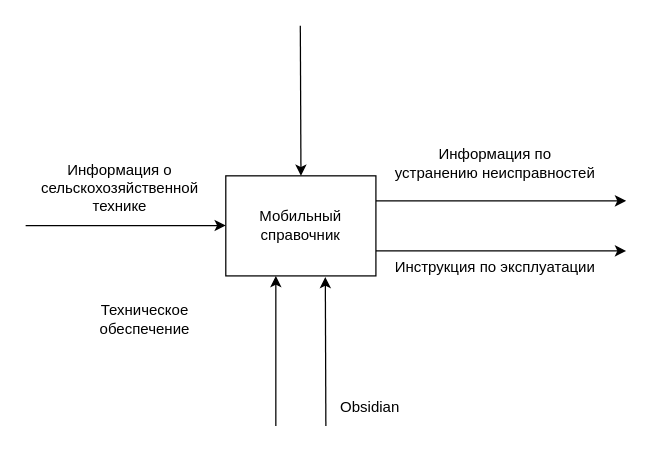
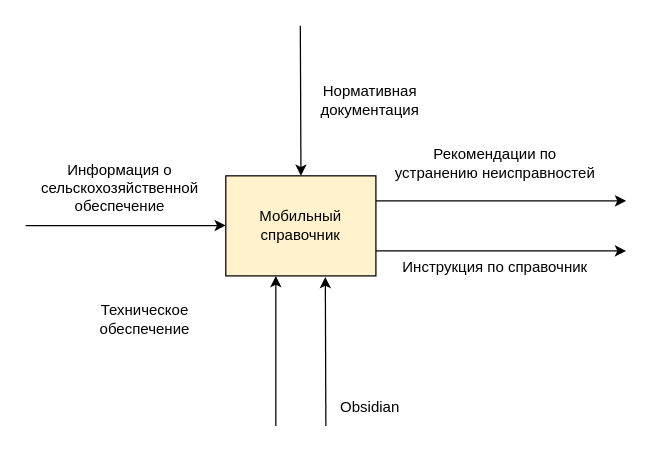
  <mxCell id="0" />
  <mxCell id="1" parent="0" />
  <mxCell id="2" style="edgeStyle=orthogonalEdgeStyle;rounded=0;orthogonalLoop=1;jettySize=auto;html=1;exitX=1;exitY=0.75;exitDx=0;exitDy=0;" edge="1" parent="1" source="4"><mxGeometry relative="1" as="geometry"><mxPoint x="500" y="200" as="targetPoint" /></mxGeometry></mxCell>
  <mxCell id="3" style="edgeStyle=orthogonalEdgeStyle;rounded=0;orthogonalLoop=1;jettySize=auto;html=1;exitX=1;exitY=0.25;exitDx=0;exitDy=0;" edge="1" parent="1" source="4"><mxGeometry relative="1" as="geometry"><mxPoint x="500" y="160" as="targetPoint" /></mxGeometry></mxCell>
- <mxCell id="4" value="Мобильный&lt;br&gt;справочник" style="rounded=0;whiteSpace=wrap;html=1;" vertex="1" parent="1"><mxGeometry x="180" y="140" width="120" height="80" as="geometry" /></mxCell>
+ <mxCell id="4" value="Мобильный&lt;br&gt;справочник" style="rounded=0;whiteSpace=wrap;html=1;fillColor=#fff2cc;" vertex="1" parent="1"><mxGeometry x="180" y="140" width="120" height="80" as="geometry" /></mxCell>
  <mxCell id="5" value="" style="endArrow=classic;html=1;rounded=0;entryX=0.663;entryY=1.011;entryDx=0;entryDy=0;entryPerimeter=0;" edge="1" parent="1" target="4"><mxGeometry width="50" height="50" relative="1" as="geometry"><mxPoint x="260" y="340" as="sourcePoint" /><mxPoint x="310" y="250" as="targetPoint" /></mxGeometry></mxCell>
  <mxCell id="6" value="Obsidian" style="text;html=1;align=center;verticalAlign=middle;resizable=0;points=[];autosize=1;strokeColor=none;fillColor=none;" vertex="1" parent="1"><mxGeometry x="260" y="310" width="70" height="30" as="geometry" /></mxCell>
  <mxCell id="7" value="" style="edgeStyle=none;orthogonalLoop=1;jettySize=auto;html=1;rounded=0;entryX=0.312;entryY=1.024;entryDx=0;entryDy=0;entryPerimeter=0;" edge="1" parent="1"><mxGeometry width="100" relative="1" as="geometry"><mxPoint x="220" y="340" as="sourcePoint" /><mxPoint x="220" y="220" as="targetPoint" /><Array as="points" /></mxGeometry></mxCell>
  <mxCell id="8" value="Техническое&lt;br&gt;обеспечение" style="text;html=1;align=center;verticalAlign=middle;resizable=0;points=[];autosize=1;strokeColor=none;fillColor=none;" vertex="1" parent="1"><mxGeometry x="65" y="235" width="100" height="40" as="geometry" /></mxCell>
- <mxCell id="9" value="Информация по &lt;br&gt;устранению неисправностей" style="text;html=1;align=center;verticalAlign=middle;resizable=0;points=[];autosize=1;strokeColor=none;fillColor=none;" vertex="1" parent="1"><mxGeometry x="300" y="110" width="190" height="40" as="geometry" /></mxCell>
- <mxCell id="10" value="Инструкция по эксплуатации" style="text;html=1;align=center;verticalAlign=middle;resizable=0;points=[];autosize=1;strokeColor=none;fillColor=none;" vertex="1" parent="1"><mxGeometry x="300" y="198" width="190" height="30" as="geometry" /></mxCell>
+ <mxCell id="9" value="Рекомендации по &lt;br&gt;устранению неисправностей" style="text;html=1;align=center;verticalAlign=middle;resizable=0;points=[];autosize=1;strokeColor=none;fillColor=none;" vertex="1" parent="1"><mxGeometry x="300" y="110" width="190" height="40" as="geometry" /></mxCell>
+ <mxCell id="10" value="Инструкция по справочник" style="text;html=1;align=center;verticalAlign=middle;resizable=0;points=[];autosize=1;strokeColor=none;fillColor=none;" vertex="1" parent="1"><mxGeometry x="300" y="198" width="190" height="30" as="geometry" /></mxCell>
  <mxCell id="11" value="" style="edgeStyle=none;orthogonalLoop=1;jettySize=auto;html=1;rounded=0;entryX=0.671;entryY=-0.019;entryDx=0;entryDy=0;entryPerimeter=0;" edge="1" parent="1"><mxGeometry width="100" relative="1" as="geometry"><mxPoint x="239.57" y="20" as="sourcePoint" /><mxPoint x="240.09" y="140" as="targetPoint" /><Array as="points" /></mxGeometry></mxCell>
+ <mxCell id="12" value="Нормативная &lt;br&gt;документация" style="text;html=1;align=center;verticalAlign=middle;resizable=0;points=[];autosize=1;strokeColor=none;fillColor=none;" vertex="1" parent="1"><mxGeometry x="245" y="60" width="100" height="40" as="geometry" /></mxCell>
  <mxCell id="13" value="" style="edgeStyle=none;orthogonalLoop=1;jettySize=auto;html=1;rounded=0;entryX=0;entryY=0.25;entryDx=0;entryDy=0;" edge="1" parent="1"><mxGeometry width="100" relative="1" as="geometry"><mxPoint x="20" y="179.74" as="sourcePoint" /><mxPoint x="180" y="179.74" as="targetPoint" /><Array as="points"><mxPoint x="60" y="179.74" /></Array></mxGeometry></mxCell>
- <mxCell id="14" value="Информация о&lt;br&gt;сельскохозяйственной&lt;div&gt;технике&lt;/div&gt;" style="text;html=1;align=center;verticalAlign=middle;resizable=0;points=[];autosize=1;strokeColor=none;fillColor=none;" vertex="1" parent="1"><mxGeometry x="20" y="120" width="150" height="60" as="geometry" /></mxCell>
+ <mxCell id="14" value="Информация о&lt;br&gt;сельскохозяйственной&lt;div&gt;обеспечение&lt;/div&gt;" style="text;html=1;align=center;verticalAlign=middle;resizable=0;points=[];autosize=1;strokeColor=none;fillColor=none;" vertex="1" parent="1"><mxGeometry x="20" y="120" width="150" height="60" as="geometry" /></mxCell>
